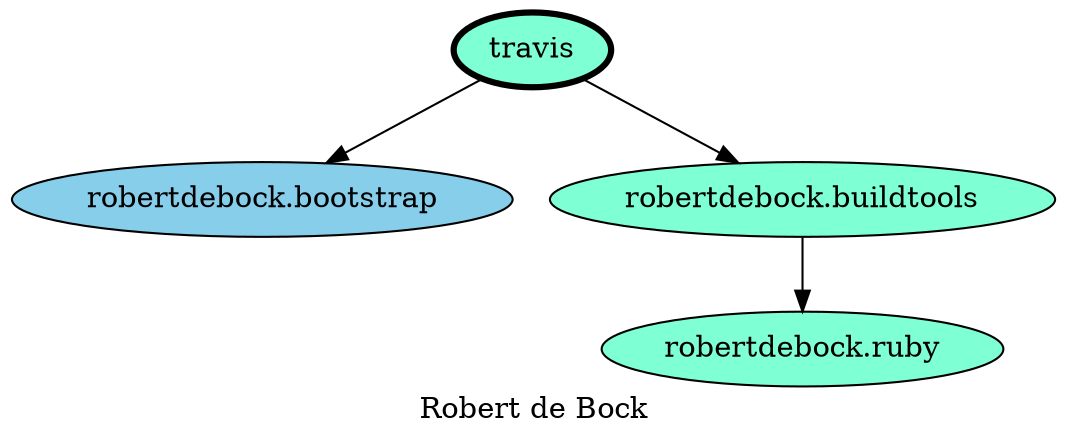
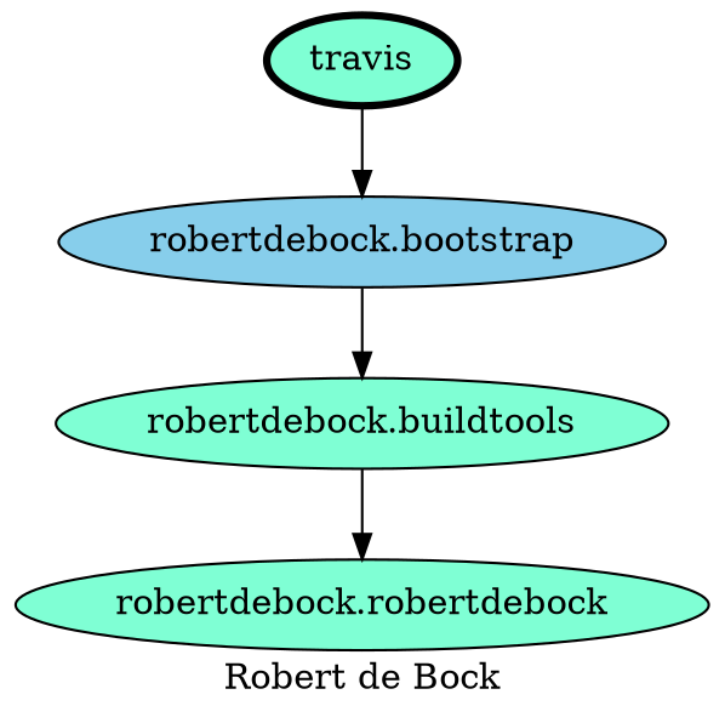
  digraph {
    fontname="DejaVu Serif"
    label="Robert de Bock"
    node [fillcolor=aquamarine fontname="DejaVu Serif" style=filled]
    edge [fontname="DejaVu Serif"]
    travis [penwidth=3]
    "robertdebock.bootstrap" [fillcolor=skyblue]
    "robertdebock.buildtools"
-   "robertdebock.ruby"
+   "robertdebock.ruby" [label="robertdebock.robertdebock"]
    travis -> "robertdebock.bootstrap"
-   travis -> "robertdebock.buildtools"
+   "robertdebock.bootstrap" -> "robertdebock.buildtools"
    "robertdebock.buildtools" -> "robertdebock.ruby"
  }
